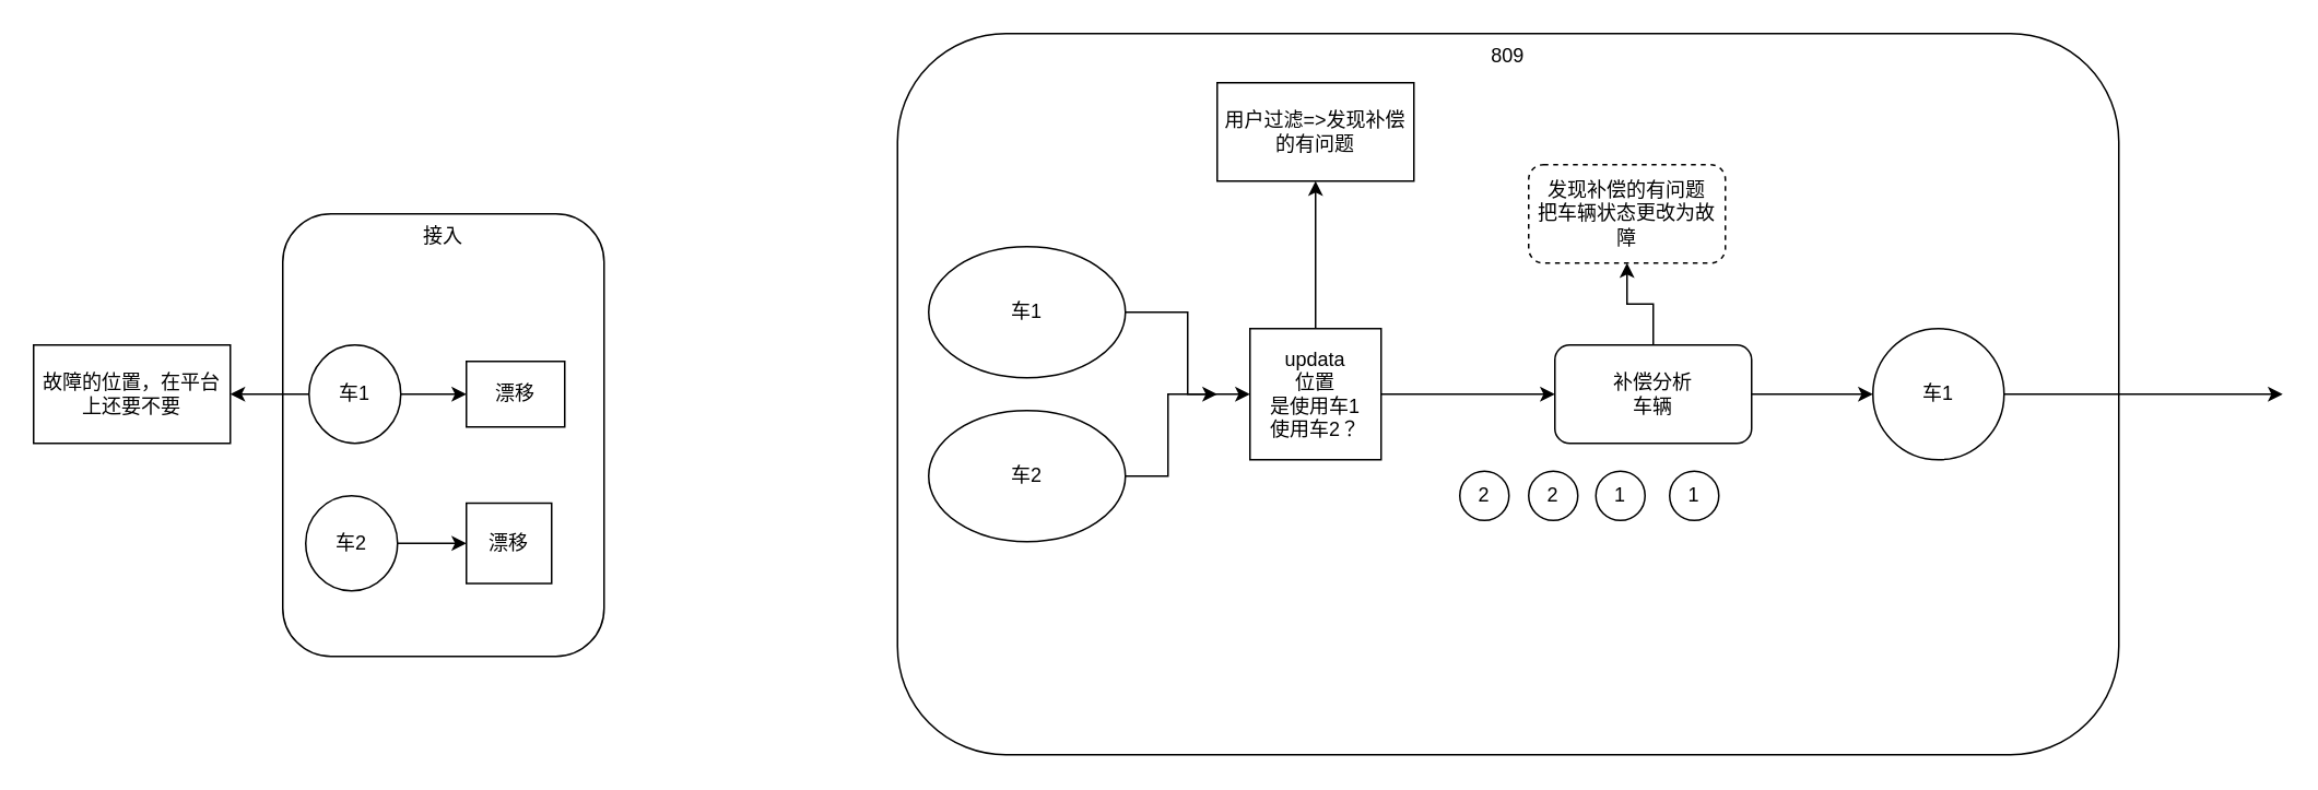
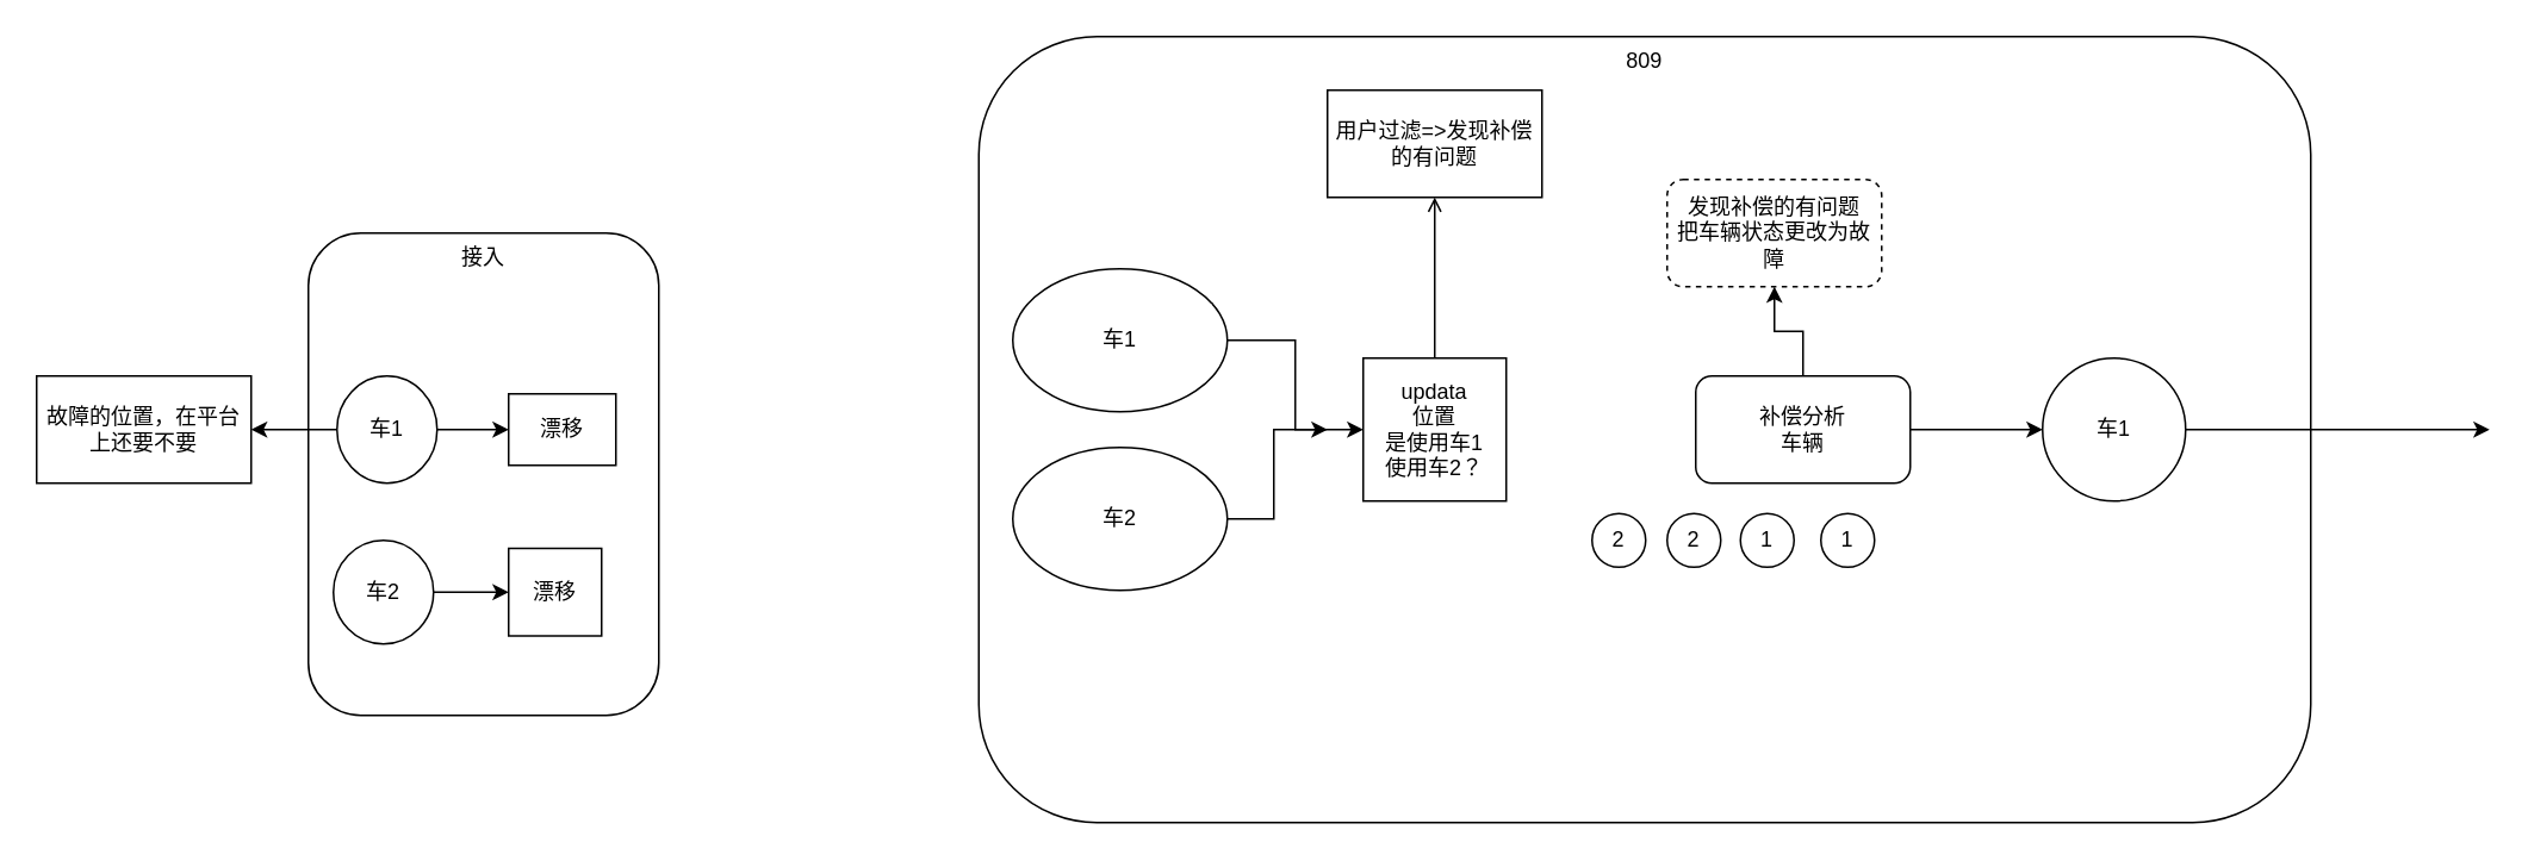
  <mxCell id="0" />
  <mxCell id="1" parent="0" />
  <mxCell id="2" value="接入" style="rounded=1;whiteSpace=wrap;html=1;verticalAlign=top;" vertex="1" parent="1"><mxGeometry x="172" y="130" width="196" height="270" as="geometry" /></mxCell>
  <mxCell id="3" value="809" style="rounded=1;whiteSpace=wrap;html=1;verticalAlign=top;" vertex="1" parent="1"><mxGeometry x="547" y="20" width="745" height="440" as="geometry" /></mxCell>
  <mxCell id="4" style="edgeStyle=orthogonalEdgeStyle;rounded=0;orthogonalLoop=1;jettySize=auto;html=1;entryX=0;entryY=0.5;entryDx=0;entryDy=0;" edge="1" parent="1" source="5" target="13"><mxGeometry relative="1" as="geometry" /></mxCell>
  <mxCell id="5" value="车1" style="ellipse;whiteSpace=wrap;html=1;" vertex="1" parent="1"><mxGeometry x="566" y="150" width="120" height="80" as="geometry" /></mxCell>
  <mxCell id="6" style="edgeStyle=orthogonalEdgeStyle;rounded=0;orthogonalLoop=1;jettySize=auto;html=1;" edge="1" parent="1" source="7"><mxGeometry relative="1" as="geometry"><mxPoint x="742" y="240" as="targetPoint" /><Array as="points"><mxPoint x="712" y="290" /><mxPoint x="712" y="240" /></Array></mxGeometry></mxCell>
  <mxCell id="7" value="车2" style="ellipse;whiteSpace=wrap;html=1;" vertex="1" parent="1"><mxGeometry x="566" y="250" width="120" height="80" as="geometry" /></mxCell>
  <mxCell id="8" style="edgeStyle=orthogonalEdgeStyle;rounded=0;orthogonalLoop=1;jettySize=auto;html=1;" edge="1" parent="1" source="10" target="15"><mxGeometry relative="1" as="geometry" /></mxCell>
  <mxCell id="9" value="" style="edgeStyle=orthogonalEdgeStyle;rounded=0;orthogonalLoop=1;jettySize=auto;html=1;" edge="1" parent="1" source="10" target="21"><mxGeometry relative="1" as="geometry" /></mxCell>
  <mxCell id="10" value="补偿分析&lt;br&gt;车辆" style="rounded=1;whiteSpace=wrap;html=1;" vertex="1" parent="1"><mxGeometry x="948" y="210" width="120" height="60" as="geometry" /></mxCell>
- <mxCell id="11" style="edgeStyle=orthogonalEdgeStyle;rounded=0;orthogonalLoop=1;jettySize=auto;html=1;entryX=0;entryY=0.5;entryDx=0;entryDy=0;" edge="1" parent="1" source="13" target="10"><mxGeometry relative="1" as="geometry" /></mxCell>
- <mxCell id="12" value="" style="edgeStyle=orthogonalEdgeStyle;rounded=0;orthogonalLoop=1;jettySize=auto;html=1;" edge="1" parent="1" source="13" target="20"><mxGeometry relative="1" as="geometry" /></mxCell>
+ <mxCell id="12" value="" style="edgeStyle=orthogonalEdgeStyle;rounded=0;orthogonalLoop=1;jettySize=auto;html=1;endArrow=open;" edge="1" parent="1" source="13" target="20"><mxGeometry relative="1" as="geometry" /></mxCell>
  <mxCell id="13" value="updata&lt;br&gt;位置&lt;br&gt;是使用车1&lt;br&gt;使用车2？" style="whiteSpace=wrap;html=1;aspect=fixed;rounded=0;" vertex="1" parent="1"><mxGeometry x="762" y="200" width="80" height="80" as="geometry" /></mxCell>
  <mxCell id="14" style="edgeStyle=orthogonalEdgeStyle;rounded=0;orthogonalLoop=1;jettySize=auto;html=1;" edge="1" parent="1" source="15"><mxGeometry relative="1" as="geometry"><mxPoint x="1392" y="240" as="targetPoint" /></mxGeometry></mxCell>
  <mxCell id="15" value="车1" style="ellipse;whiteSpace=wrap;html=1;aspect=fixed;" vertex="1" parent="1"><mxGeometry x="1142" y="200" width="80" height="80" as="geometry" /></mxCell>
  <mxCell id="16" value="1" style="ellipse;whiteSpace=wrap;html=1;aspect=fixed;" vertex="1" parent="1"><mxGeometry x="1018" y="287" width="30" height="30" as="geometry" /></mxCell>
  <mxCell id="17" value="1" style="ellipse;whiteSpace=wrap;html=1;aspect=fixed;" vertex="1" parent="1"><mxGeometry x="973" y="287" width="30" height="30" as="geometry" /></mxCell>
  <mxCell id="18" value="2" style="ellipse;whiteSpace=wrap;html=1;aspect=fixed;" vertex="1" parent="1"><mxGeometry x="932" y="287" width="30" height="30" as="geometry" /></mxCell>
  <mxCell id="19" value="2" style="ellipse;whiteSpace=wrap;html=1;aspect=fixed;" vertex="1" parent="1"><mxGeometry x="890" y="287" width="30" height="30" as="geometry" /></mxCell>
  <mxCell id="20" value="用户过滤=&amp;gt;发现补偿的有问题" style="whiteSpace=wrap;html=1;" vertex="1" parent="1"><mxGeometry x="742" y="50" width="120" height="60" as="geometry" /></mxCell>
  <mxCell id="21" value="发现补偿的有问题&lt;br&gt;把车辆状态更改为故障" style="whiteSpace=wrap;html=1;rounded=1;dashed=1;" vertex="1" parent="1"><mxGeometry x="932" y="100" width="120" height="60" as="geometry" /></mxCell>
  <mxCell id="22" value="" style="edgeStyle=orthogonalEdgeStyle;rounded=0;orthogonalLoop=1;jettySize=auto;html=1;" edge="1" parent="1" source="24" target="27"><mxGeometry relative="1" as="geometry" /></mxCell>
  <mxCell id="23" value="" style="edgeStyle=orthogonalEdgeStyle;rounded=0;orthogonalLoop=1;jettySize=auto;html=1;" edge="1" parent="1" source="24" target="29"><mxGeometry relative="1" as="geometry" /></mxCell>
  <mxCell id="24" value="车1" style="ellipse;whiteSpace=wrap;html=1;" vertex="1" parent="1"><mxGeometry x="188" y="210" width="56" height="60" as="geometry" /></mxCell>
  <mxCell id="25" value="" style="edgeStyle=orthogonalEdgeStyle;rounded=0;orthogonalLoop=1;jettySize=auto;html=1;" edge="1" parent="1" source="26" target="28"><mxGeometry relative="1" as="geometry" /></mxCell>
  <mxCell id="26" value="车2" style="ellipse;whiteSpace=wrap;html=1;" vertex="1" parent="1"><mxGeometry x="186" y="302" width="56" height="58" as="geometry" /></mxCell>
  <mxCell id="27" value="漂移" style="whiteSpace=wrap;html=1;" vertex="1" parent="1"><mxGeometry x="284" y="220" width="60" height="40" as="geometry" /></mxCell>
  <mxCell id="28" value="漂移" style="whiteSpace=wrap;html=1;" vertex="1" parent="1"><mxGeometry x="284" y="306.5" width="52" height="49" as="geometry" /></mxCell>
  <mxCell id="29" value="故障的位置，在平台上还要不要" style="whiteSpace=wrap;html=1;" vertex="1" parent="1"><mxGeometry x="20" y="210" width="120" height="60" as="geometry" /></mxCell>
